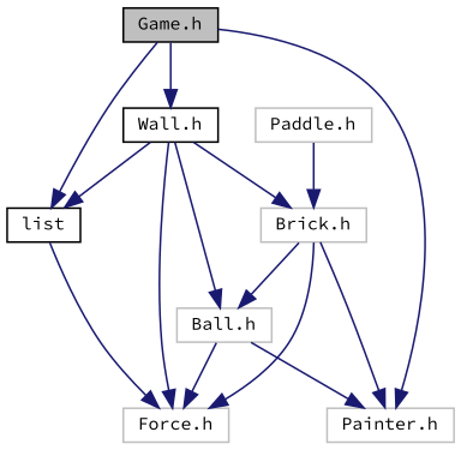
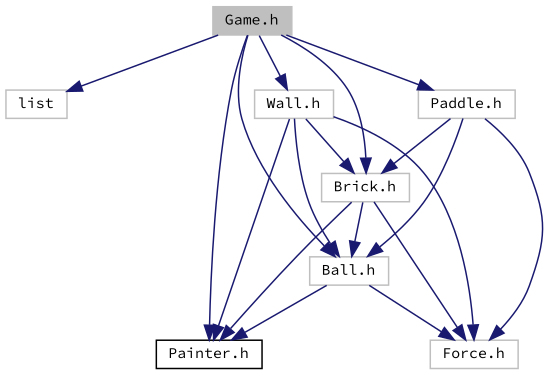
  digraph {
    fontname="Source Code Pro"
    node [color=grey75 fillcolor=white fontname="Source Code Pro" fontsize=10 shape=record style=filled]
    edge [color=midnightblue fontname="Source Code Pro" fontsize=10 labelfontname=Helvetica labelfontsize=10 style=solid]
-   n1 [color=black fillcolor=grey75 fontcolor=black height=0.2 label="Game.h" width=0.4]
-   n2 [color=black height=0.2 label=list width=0.4]
-   n3 [height=0.2 label="Painter.h" width=0.4]
+   n1 [fillcolor=grey75 fontcolor=black height=0.2 label="Game.h" width=0.4]
+   n2 [height=0.2 label=list width=0.4]
+   n3 [color=black height=0.2 label="Painter.h" width=0.4]
    n4 [height=0.2 label="Ball.h" width=0.4]
-   n5 [color=black height=0.2 label="Wall.h" width=0.4]
+   n5 [height=0.2 label="Wall.h" width=0.4]
    n6 [height=0.2 label="Brick.h" width=0.4]
    n7 [height=0.2 label="Paddle.h" width=0.4]
    n8 [height=0.2 label="Force.h" width=0.4]
    n1 -> n2
    n1 -> n3
+   n1 -> n4
    n1 -> n5
+   n1 -> n6
+   n1 -> n7
    n4 -> n3
    n4 -> n8
-   n5 -> n2
+   n5 -> n3
    n5 -> n4
    n5 -> n6
    n5 -> n8
    n6 -> n3
    n6 -> n4
    n6 -> n8
+   n7 -> n4
    n7 -> n6
-   n2 -> n8
+   n7 -> n8
  }
